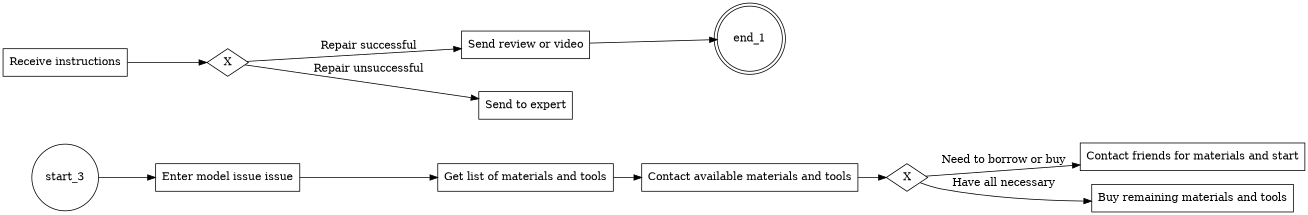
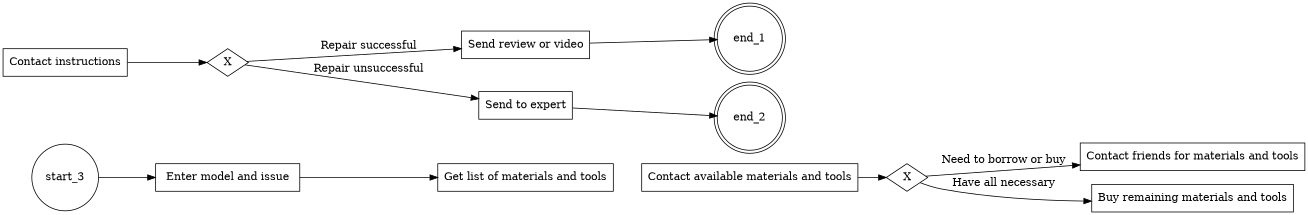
  digraph {
    rankdir=LR
    node [shape=rectangle]
    n1 [label=start_3 shape=circle]
-   "Enter model and issue" [label="Enter model issue issue"]
+   "Enter model and issue"
    "Get list of materials and tools"
    end_1 [shape=doublecircle]
+   end_2 [shape=doublecircle]
    n6 [label="Contact available materials and tools"]
    n7 [label=X shape=diamond]
-   "Contact friends for materials and tools" [label="Contact friends for materials and start"]
+   "Contact friends for materials and tools"
    "Buy remaining materials and tools"
    n10 [label=X shape=diamond]
-   "Receive instructions"
+   "Receive instructions" [label="Contact instructions"]
    "Send review or video"
    "Send to expert"
    n1 -> "Enter model and issue"
    "Enter model and issue" -> "Get list of materials and tools"
-   "Get list of materials and tools" -> n6
    n6 -> n7
    n7 -> "Contact friends for materials and tools" [label="Need to borrow or buy"]
    n7 -> "Buy remaining materials and tools" [label="Have all necessary"]
    n10 -> "Send review or video" [label="Repair successful"]
    n10 -> "Send to expert" [label="Repair unsuccessful"]
    "Receive instructions" -> n10
    "Send review or video" -> end_1
+   "Send to expert" -> end_2
  }
